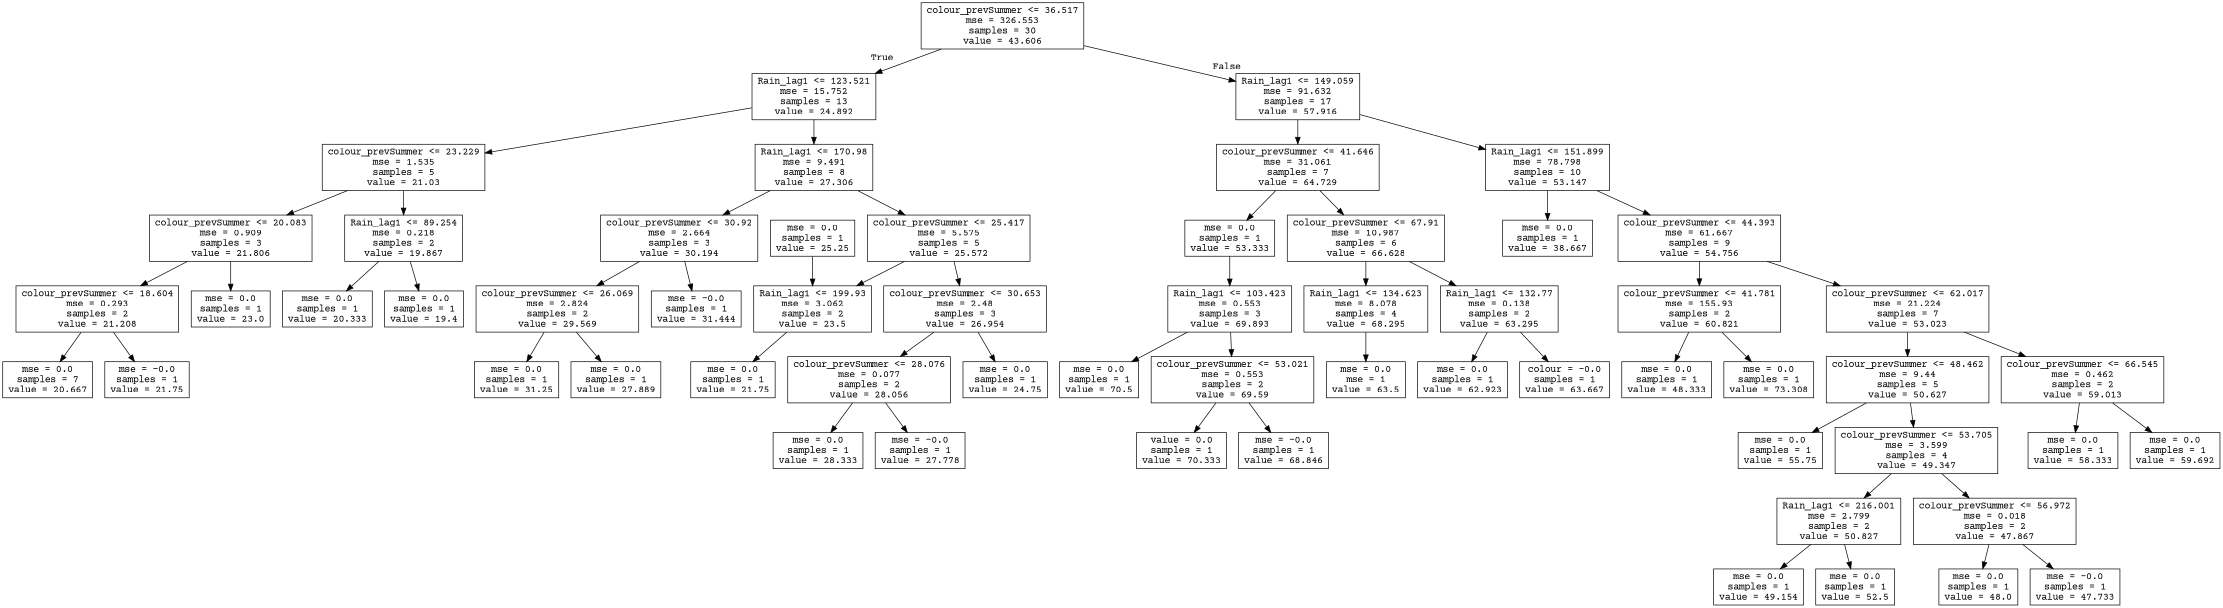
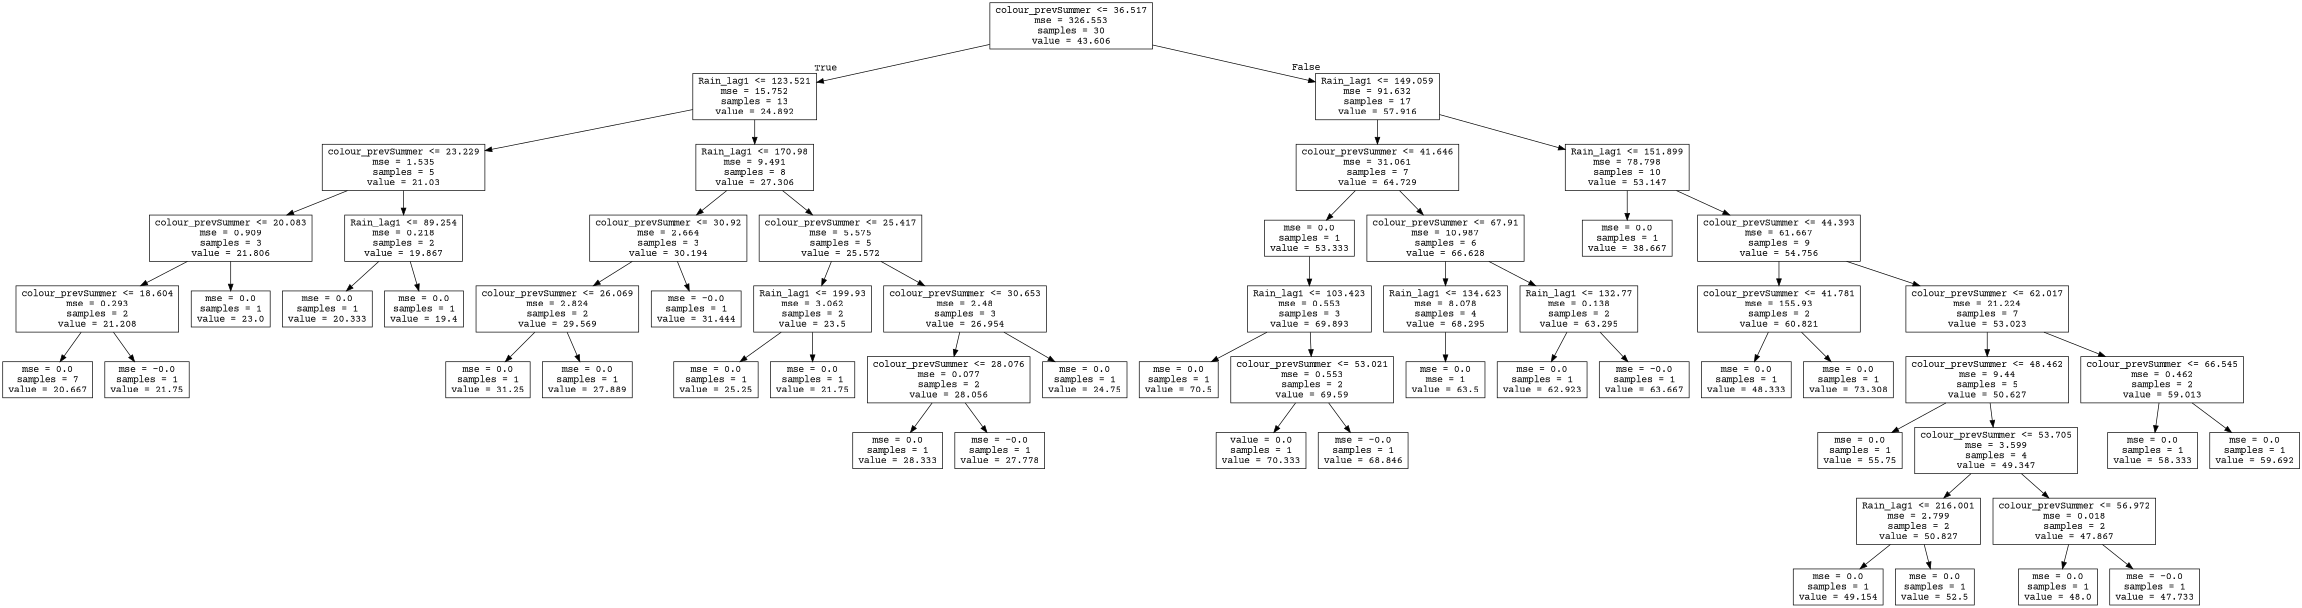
  digraph {
    fontname="Courier Prime"
    node [fontname="Courier Prime" shape=box]
    edge [fontname="Courier Prime"]
    n1 [label="colour_prevSummer <= 36.517\nmse = 326.553\nsamples = 30\nvalue = 43.606"]
    n2 [label="Rain_lag1 <= 123.521\nmse = 15.752\nsamples = 13\nvalue = 24.892"]
    n3 [label="Rain_lag1 <= 149.059\nmse = 91.632\nsamples = 17\nvalue = 57.916"]
    n4 [label="colour_prevSummer <= 23.229\nmse = 1.535\nsamples = 5\nvalue = 21.03"]
    n5 [label="Rain_lag1 <= 170.98\nmse = 9.491\nsamples = 8\nvalue = 27.306"]
    n6 [label="colour_prevSummer <= 41.646\nmse = 31.061\nsamples = 7\nvalue = 64.729"]
    n7 [label="Rain_lag1 <= 151.899\nmse = 78.798\nsamples = 10\nvalue = 53.147"]
    n8 [label="colour_prevSummer <= 20.083\nmse = 0.909\nsamples = 3\nvalue = 21.806"]
    n9 [label="Rain_lag1 <= 89.254\nmse = 0.218\nsamples = 2\nvalue = 19.867"]
    n10 [label="colour_prevSummer <= 30.92\nmse = 2.664\nsamples = 3\nvalue = 30.194"]
    n11 [label="colour_prevSummer <= 25.417\nmse = 5.575\nsamples = 5\nvalue = 25.572"]
    n12 [label="colour_prevSummer <= 18.604\nmse = 0.293\nsamples = 2\nvalue = 21.208"]
    n13 [label="mse = 0.0\nsamples = 1\nvalue = 23.0"]
    n14 [label="mse = 0.0\nsamples = 1\nvalue = 20.333"]
    n15 [label="mse = 0.0\nsamples = 1\nvalue = 19.4"]
    n16 [label="mse = 0.0\nsamples = 7\nvalue = 20.667"]
    n17 [label="mse = -0.0\nsamples = 1\nvalue = 21.75"]
    n18 [label="colour_prevSummer <= 26.069\nmse = 2.824\nsamples = 2\nvalue = 29.569"]
    n19 [label="mse = -0.0\nsamples = 1\nvalue = 31.444"]
    n20 [label="Rain_lag1 <= 199.93\nmse = 3.062\nsamples = 2\nvalue = 23.5"]
    n21 [label="colour_prevSummer <= 30.653\nmse = 2.48\nsamples = 3\nvalue = 26.954"]
    n22 [label="mse = 0.0\nsamples = 1\nvalue = 31.25"]
    n23 [label="mse = 0.0\nsamples = 1\nvalue = 27.889"]
    n24 [label="mse = 0.0\nsamples = 1\nvalue = 25.25"]
    n25 [label="mse = 0.0\nsamples = 1\nvalue = 21.75"]
    n26 [label="colour_prevSummer <= 28.076\nmse = 0.077\nsamples = 2\nvalue = 28.056"]
    n27 [label="mse = 0.0\nsamples = 1\nvalue = 24.75"]
    n28 [label="mse = 0.0\nsamples = 1\nvalue = 28.333"]
    n29 [label="mse = -0.0\nsamples = 1\nvalue = 27.778"]
    n30 [label="mse = 0.0\nsamples = 1\nvalue = 53.333"]
    n31 [label="colour_prevSummer <= 67.91\nmse = 10.987\nsamples = 6\nvalue = 66.628"]
    n32 [label="mse = 0.0\nsamples = 1\nvalue = 38.667"]
    n33 [label="colour_prevSummer <= 44.393\nmse = 61.667\nsamples = 9\nvalue = 54.756"]
    n34 [label="Rain_lag1 <= 103.423\nmse = 0.553\nsamples = 3\nvalue = 69.893"]
    n35 [label="Rain_lag1 <= 134.623\nmse = 8.078\nsamples = 4\nvalue = 68.295"]
    n36 [label="Rain_lag1 <= 132.77\nmse = 0.138\nsamples = 2\nvalue = 63.295"]
    n37 [label="mse = 0.0\nmse = 1\nvalue = 63.5"]
    n38 [label="mse = 0.0\nsamples = 1\nvalue = 62.923"]
-   n39 [label="colour = -0.0\nsamples = 1\nvalue = 63.667"]
+   n39 [label="mse = -0.0\nsamples = 1\nvalue = 63.667"]
    n40 [label="mse = 0.0\nsamples = 1\nvalue = 70.5"]
    n41 [label="colour_prevSummer <= 53.021\nmse = 0.553\nsamples = 2\nvalue = 69.59"]
    n42 [label="value = 0.0\nsamples = 1\nvalue = 70.333"]
    n43 [label="mse = -0.0\nsamples = 1\nvalue = 68.846"]
    n44 [label="colour_prevSummer <= 41.781\nmse = 155.93\nsamples = 2\nvalue = 60.821"]
    n45 [label="colour_prevSummer <= 62.017\nmse = 21.224\nsamples = 7\nvalue = 53.023"]
    n46 [label="mse = 0.0\nsamples = 1\nvalue = 48.333"]
    n47 [label="mse = 0.0\nsamples = 1\nvalue = 73.308"]
    n48 [label="colour_prevSummer <= 48.462\nmse = 9.44\nsamples = 5\nvalue = 50.627"]
    n49 [label="colour_prevSummer <= 66.545\nmse = 0.462\nsamples = 2\nvalue = 59.013"]
    n50 [label="mse = 0.0\nsamples = 1\nvalue = 55.75"]
    n51 [label="colour_prevSummer <= 53.705\nmse = 3.599\nsamples = 4\nvalue = 49.347"]
    n52 [label="mse = 0.0\nsamples = 1\nvalue = 58.333"]
    n53 [label="mse = 0.0\nsamples = 1\nvalue = 59.692"]
    n54 [label="Rain_lag1 <= 216.001\nmse = 2.799\nsamples = 2\nvalue = 50.827"]
    n55 [label="colour_prevSummer <= 56.972\nmse = 0.018\nsamples = 2\nvalue = 47.867"]
    n56 [label="mse = 0.0\nsamples = 1\nvalue = 49.154"]
    n57 [label="mse = 0.0\nsamples = 1\nvalue = 52.5"]
    n58 [label="mse = 0.0\nsamples = 1\nvalue = 48.0"]
    n59 [label="mse = -0.0\nsamples = 1\nvalue = 47.733"]
    n1 -> n2 [headlabel=True labelangle=45 labeldistance=2.5]
    n1 -> n3 [headlabel=False labelangle=-45 labeldistance=2.5]
    n2 -> n4
    n2 -> n5
    n3 -> n6
    n3 -> n7
    n4 -> n8
    n4 -> n9
    n5 -> n10
    n5 -> n11
    n6 -> n30
    n6 -> n31
    n7 -> n32
    n7 -> n33
    n8 -> n12
    n8 -> n13
    n9 -> n14
    n9 -> n15
    n10 -> n18
    n10 -> n19
    n11 -> n20
    n11 -> n21
    n12 -> n16
    n12 -> n17
    n18 -> n22
    n18 -> n23
-   n24 -> n20
+   n20 -> n24
    n20 -> n25
    n21 -> n26
    n21 -> n27
    n26 -> n28
    n26 -> n29
    n30 -> n34
    n31 -> n35
    n31 -> n36
    n33 -> n44
    n33 -> n45
    n34 -> n40
    n34 -> n41
    n35 -> n37
    n36 -> n38
    n36 -> n39
    n41 -> n42
    n41 -> n43
    n44 -> n46
    n44 -> n47
    n45 -> n48
    n45 -> n49
    n48 -> n50
    n48 -> n51
    n49 -> n52
    n49 -> n53
    n51 -> n54
    n51 -> n55
    n54 -> n56
    n54 -> n57
    n55 -> n58
    n55 -> n59
  }
